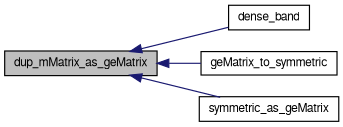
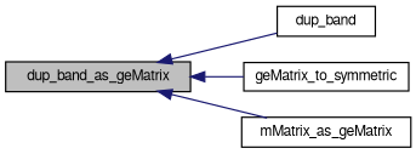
  digraph {
    rankdir=LR
    node [color=black fillcolor=white fontname=FreeSans fontsize=10 shape=record style=filled]
    edge [color=midnightblue dir=back fontname=FreeSans fontsize=10 labelfontname=FreeSans labelfontsize=10 style=solid]
-   n1 [fillcolor=grey75 fontcolor=black height=0.2 label=dup_mMatrix_as_geMatrix width=0.4]
-   n2 [height=0.2 label=dense_band width=0.4]
+   n1 [fillcolor=grey75 fontcolor=black height=0.2 label=dup_band_as_geMatrix width=0.4]
+   n2 [height=0.2 label=dup_band width=0.4]
    n3 [height=0.2 label=geMatrix_to_symmetric width=0.4]
-   n4 [height=0.2 label=symmetric_as_geMatrix width=0.4]
+   n4 [height=0.2 label=mMatrix_as_geMatrix width=0.4]
    n1 -> n2
    n1 -> n3
    n1 -> n4
  }
